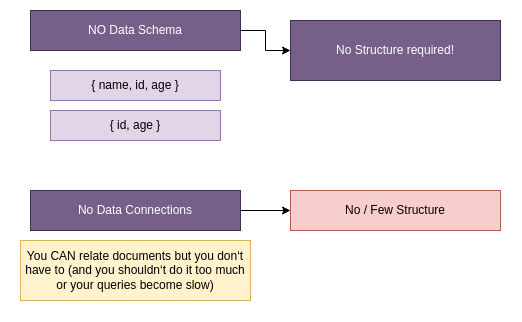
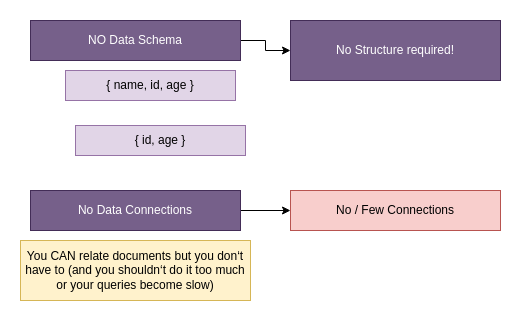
  <mxCell id="0" />
  <mxCell id="1" parent="0" />
  <mxCell id="2" style="edgeStyle=orthogonalEdgeStyle;rounded=0;orthogonalLoop=1;jettySize=auto;html=1;" parent="1" source="3" target="4" edge="1"><mxGeometry relative="1" as="geometry" /></mxCell>
- <mxCell id="3" value="NO Data Schema" style="rounded=0;whiteSpace=wrap;html=1;fillColor=#76608a;fontColor=#ffffff;strokeColor=#432D57;" parent="1" vertex="1"><mxGeometry x="30" y="10" width="210" height="40" as="geometry" /></mxCell>
+ <mxCell id="3" value="NO Data Schema" style="rounded=0;whiteSpace=wrap;html=1;fillColor=#76608a;fontColor=#ffffff;strokeColor=#432D57;" parent="1" vertex="1"><mxGeometry x="30" y="20" width="210" height="40" as="geometry" /></mxCell>
  <mxCell id="4" value="No Structure required!" style="rounded=0;whiteSpace=wrap;html=1;fillColor=#76608a;fontColor=#ffffff;strokeColor=#432D57;" parent="1" vertex="1"><mxGeometry x="290" y="20" width="210" height="60" as="geometry" /></mxCell>
- <mxCell id="5" value="{ name, id, age }" style="rounded=0;whiteSpace=wrap;html=1;fillColor=#e1d5e7;strokeColor=#9673a6;" parent="1" vertex="1"><mxGeometry x="50" y="70" width="170" height="30" as="geometry" /></mxCell>
+ <mxCell id="5" value="{ name, id, age }" style="rounded=0;whiteSpace=wrap;html=1;fillColor=#e1d5e7;strokeColor=#9673a6;" parent="1" vertex="1"><mxGeometry x="65" y="70" width="170" height="30" as="geometry" /></mxCell>
  <mxCell id="6" style="edgeStyle=orthogonalEdgeStyle;rounded=0;orthogonalLoop=1;jettySize=auto;html=1;" parent="1" source="7" target="8" edge="1"><mxGeometry relative="1" as="geometry" /></mxCell>
  <mxCell id="7" value="No Data Connections" style="rounded=0;whiteSpace=wrap;html=1;fillColor=#76608a;fontColor=#ffffff;strokeColor=#432D57;" parent="1" vertex="1"><mxGeometry x="30" y="190" width="210" height="40" as="geometry" /></mxCell>
- <mxCell id="8" value="No / Few Structure" style="rounded=0;whiteSpace=wrap;html=1;fillColor=#f8cecc;strokeColor=#b85450;" parent="1" vertex="1"><mxGeometry x="290" y="190" width="210" height="40" as="geometry" /></mxCell>
+ <mxCell id="8" value="No / Few Connections" style="rounded=0;whiteSpace=wrap;html=1;fillColor=#f8cecc;strokeColor=#b85450;" parent="1" vertex="1"><mxGeometry x="290" y="190" width="210" height="40" as="geometry" /></mxCell>
  <mxCell id="9" value=" You CAN relate documents but you don‘t have to (and you shouldn‘t do it too much or your queries become slow)" style="rounded=0;whiteSpace=wrap;html=1;fillColor=#fff2cc;strokeColor=#d6b656;" parent="1" vertex="1"><mxGeometry x="20" y="240" width="230" height="60" as="geometry" /></mxCell>
- <mxCell id="10" value="{ id, age }" style="rounded=0;whiteSpace=wrap;html=1;fillColor=#e1d5e7;strokeColor=#9673a6;" vertex="1" parent="1"><mxGeometry x="50" y="110" width="170" height="30" as="geometry" /></mxCell>
+ <mxCell id="10" value="{ id, age }" style="rounded=0;whiteSpace=wrap;html=1;fillColor=#e1d5e7;strokeColor=#9673a6;" vertex="1" parent="1"><mxGeometry x="75" y="125" width="170" height="30" as="geometry" /></mxCell>
